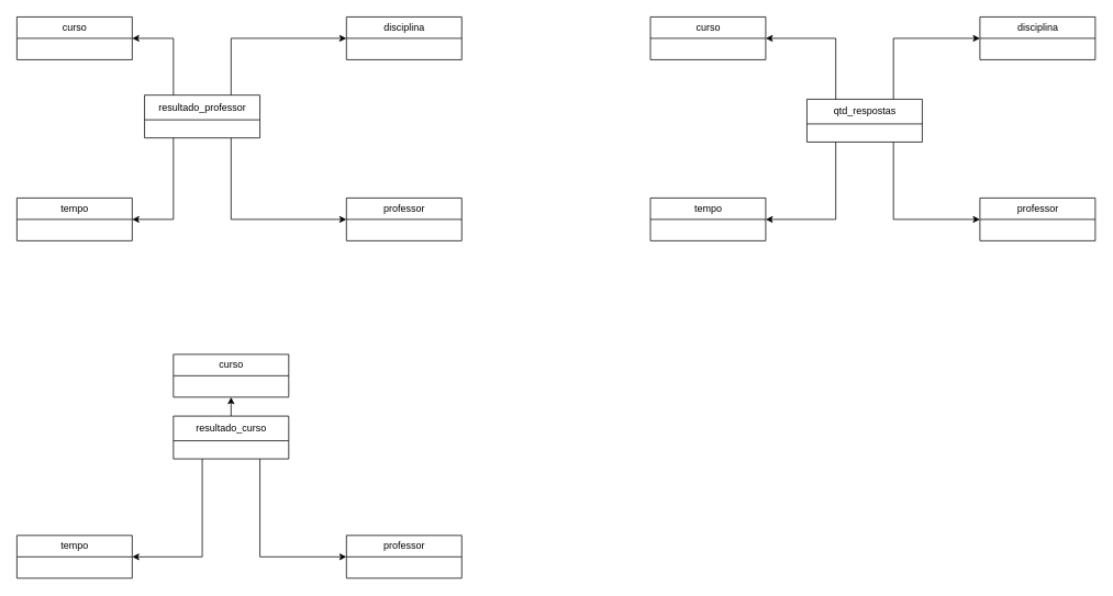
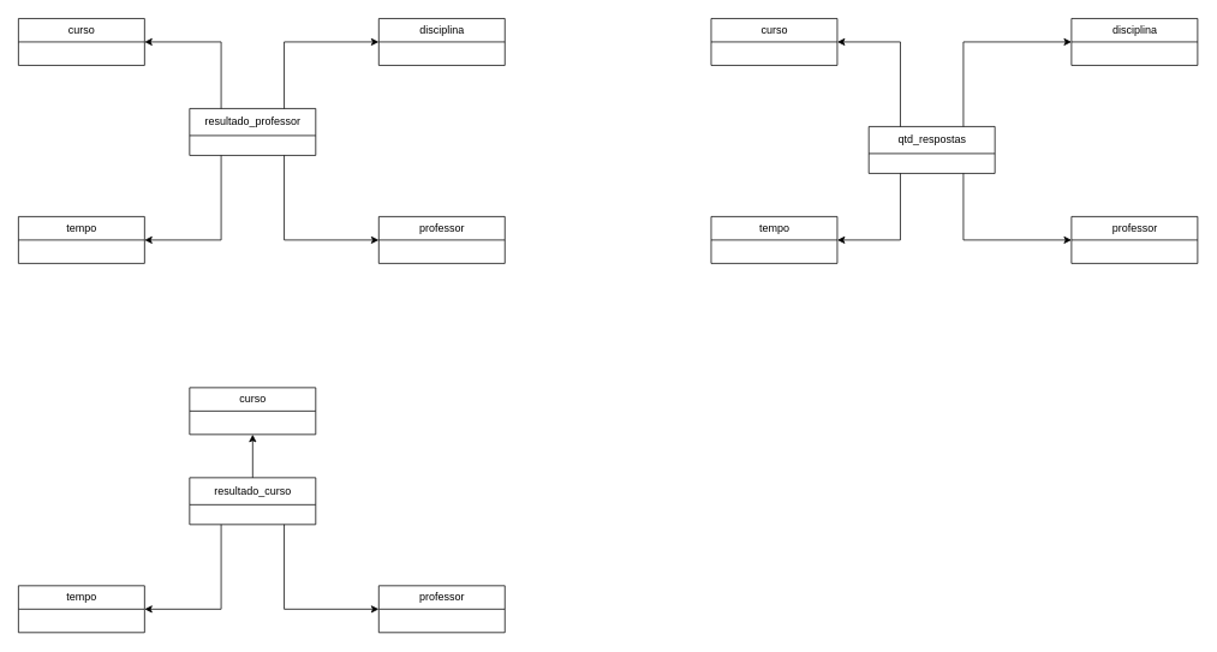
  <mxCell id="0" />
  <mxCell id="1" parent="0" />
  <mxCell id="2" value="curso" style="swimlane;fontStyle=0;childLayout=stackLayout;horizontal=1;startSize=26;fillColor=none;horizontalStack=0;resizeParent=1;resizeParentMax=0;resizeLast=0;collapsible=1;marginBottom=0;html=1;" vertex="1" parent="1"><mxGeometry x="20" y="20" width="140" height="52" as="geometry" /></mxCell>
  <mxCell id="3" style="edgeStyle=orthogonalEdgeStyle;rounded=0;orthogonalLoop=1;jettySize=auto;html=1;entryX=1;entryY=0.5;entryDx=0;entryDy=0;exitX=0.25;exitY=0;exitDx=0;exitDy=0;" edge="1" parent="1" source="7" target="2"><mxGeometry relative="1" as="geometry" /></mxCell>
  <mxCell id="4" style="edgeStyle=orthogonalEdgeStyle;rounded=0;orthogonalLoop=1;jettySize=auto;html=1;exitX=0.25;exitY=1;exitDx=0;exitDy=0;entryX=1;entryY=0.5;entryDx=0;entryDy=0;" edge="1" parent="1" source="7" target="10"><mxGeometry relative="1" as="geometry" /></mxCell>
  <mxCell id="5" style="edgeStyle=orthogonalEdgeStyle;rounded=0;orthogonalLoop=1;jettySize=auto;html=1;exitX=0.75;exitY=0;exitDx=0;exitDy=0;entryX=0;entryY=0.5;entryDx=0;entryDy=0;" edge="1" parent="1" source="7" target="8"><mxGeometry relative="1" as="geometry" /></mxCell>
  <mxCell id="6" style="edgeStyle=orthogonalEdgeStyle;rounded=0;orthogonalLoop=1;jettySize=auto;html=1;exitX=0.75;exitY=1;exitDx=0;exitDy=0;entryX=0;entryY=0.5;entryDx=0;entryDy=0;" edge="1" parent="1" source="7" target="9"><mxGeometry relative="1" as="geometry" /></mxCell>
- <mxCell id="7" value="resultado_professor" style="swimlane;fontStyle=0;childLayout=stackLayout;horizontal=1;startSize=30;fillColor=none;horizontalStack=0;resizeParent=1;resizeParentMax=0;resizeLast=0;collapsible=1;marginBottom=0;html=1;" vertex="1" parent="1"><mxGeometry x="175" y="115" width="140" height="52" as="geometry" /></mxCell>
+ <mxCell id="7" value="resultado_professor" style="swimlane;fontStyle=0;childLayout=stackLayout;horizontal=1;startSize=30;fillColor=none;horizontalStack=0;resizeParent=1;resizeParentMax=0;resizeLast=0;collapsible=1;marginBottom=0;html=1;" vertex="1" parent="1"><mxGeometry x="210" y="120" width="140" height="52" as="geometry" /></mxCell>
  <mxCell id="8" value="disciplina" style="swimlane;fontStyle=0;childLayout=stackLayout;horizontal=1;startSize=26;fillColor=none;horizontalStack=0;resizeParent=1;resizeParentMax=0;resizeLast=0;collapsible=1;marginBottom=0;html=1;" vertex="1" parent="1"><mxGeometry x="420" y="20" width="140" height="52" as="geometry" /></mxCell>
  <mxCell id="9" value="professor" style="swimlane;fontStyle=0;childLayout=stackLayout;horizontal=1;startSize=26;fillColor=none;horizontalStack=0;resizeParent=1;resizeParentMax=0;resizeLast=0;collapsible=1;marginBottom=0;html=1;" vertex="1" parent="1"><mxGeometry x="420" y="240" width="140" height="52" as="geometry" /></mxCell>
  <mxCell id="10" value="tempo" style="swimlane;fontStyle=0;childLayout=stackLayout;horizontal=1;startSize=26;fillColor=none;horizontalStack=0;resizeParent=1;resizeParentMax=0;resizeLast=0;collapsible=1;marginBottom=0;html=1;" vertex="1" parent="1"><mxGeometry x="20" y="240" width="140" height="52" as="geometry" /></mxCell>
  <mxCell id="11" value="curso" style="swimlane;fontStyle=0;childLayout=stackLayout;horizontal=1;startSize=26;fillColor=none;horizontalStack=0;resizeParent=1;resizeParentMax=0;resizeLast=0;collapsible=1;marginBottom=0;html=1;" vertex="1" parent="1"><mxGeometry x="210" y="430" width="140" height="52" as="geometry" /></mxCell>
  <mxCell id="12" style="edgeStyle=orthogonalEdgeStyle;rounded=0;orthogonalLoop=1;jettySize=auto;html=1;entryX=0.5;entryY=1;entryDx=0;entryDy=0;exitX=0.5;exitY=0;exitDx=0;exitDy=0;" edge="1" parent="1" source="15" target="11"><mxGeometry relative="1" as="geometry" /></mxCell>
  <mxCell id="13" style="edgeStyle=orthogonalEdgeStyle;rounded=0;orthogonalLoop=1;jettySize=auto;html=1;exitX=0.25;exitY=1;exitDx=0;exitDy=0;entryX=1;entryY=0.5;entryDx=0;entryDy=0;" edge="1" parent="1" source="15" target="17"><mxGeometry relative="1" as="geometry" /></mxCell>
  <mxCell id="14" style="edgeStyle=orthogonalEdgeStyle;rounded=0;orthogonalLoop=1;jettySize=auto;html=1;exitX=0.75;exitY=1;exitDx=0;exitDy=0;entryX=0;entryY=0.5;entryDx=0;entryDy=0;" edge="1" parent="1" source="15" target="16"><mxGeometry relative="1" as="geometry" /></mxCell>
- <mxCell id="15" value="resultado_curso" style="swimlane;fontStyle=0;childLayout=stackLayout;horizontal=1;startSize=30;fillColor=none;horizontalStack=0;resizeParent=1;resizeParentMax=0;resizeLast=0;collapsible=1;marginBottom=0;html=1;" vertex="1" parent="1"><mxGeometry x="210" y="505" width="140" height="52" as="geometry" /></mxCell>
+ <mxCell id="15" value="resultado_curso" style="swimlane;fontStyle=0;childLayout=stackLayout;horizontal=1;startSize=30;fillColor=none;horizontalStack=0;resizeParent=1;resizeParentMax=0;resizeLast=0;collapsible=1;marginBottom=0;html=1;" vertex="1" parent="1"><mxGeometry x="210" y="530" width="140" height="52" as="geometry" /></mxCell>
  <mxCell id="16" value="professor" style="swimlane;fontStyle=0;childLayout=stackLayout;horizontal=1;startSize=26;fillColor=none;horizontalStack=0;resizeParent=1;resizeParentMax=0;resizeLast=0;collapsible=1;marginBottom=0;html=1;" vertex="1" parent="1"><mxGeometry x="420" y="650" width="140" height="52" as="geometry" /></mxCell>
  <mxCell id="17" value="tempo" style="swimlane;fontStyle=0;childLayout=stackLayout;horizontal=1;startSize=26;fillColor=none;horizontalStack=0;resizeParent=1;resizeParentMax=0;resizeLast=0;collapsible=1;marginBottom=0;html=1;" vertex="1" parent="1"><mxGeometry x="20" y="650" width="140" height="52" as="geometry" /></mxCell>
  <mxCell id="18" value="curso" style="swimlane;fontStyle=0;childLayout=stackLayout;horizontal=1;startSize=26;fillColor=none;horizontalStack=0;resizeParent=1;resizeParentMax=0;resizeLast=0;collapsible=1;marginBottom=0;html=1;" vertex="1" parent="1"><mxGeometry x="789" y="20" width="140" height="52" as="geometry" /></mxCell>
  <mxCell id="19" style="edgeStyle=orthogonalEdgeStyle;rounded=0;orthogonalLoop=1;jettySize=auto;html=1;entryX=1;entryY=0.5;entryDx=0;entryDy=0;exitX=0.25;exitY=0;exitDx=0;exitDy=0;" edge="1" parent="1" source="23" target="18"><mxGeometry relative="1" as="geometry" /></mxCell>
  <mxCell id="20" style="edgeStyle=orthogonalEdgeStyle;rounded=0;orthogonalLoop=1;jettySize=auto;html=1;exitX=0.25;exitY=1;exitDx=0;exitDy=0;entryX=1;entryY=0.5;entryDx=0;entryDy=0;" edge="1" parent="1" source="23" target="26"><mxGeometry relative="1" as="geometry" /></mxCell>
  <mxCell id="21" style="edgeStyle=orthogonalEdgeStyle;rounded=0;orthogonalLoop=1;jettySize=auto;html=1;exitX=0.75;exitY=0;exitDx=0;exitDy=0;entryX=0;entryY=0.5;entryDx=0;entryDy=0;" edge="1" parent="1" source="23" target="24"><mxGeometry relative="1" as="geometry" /></mxCell>
  <mxCell id="22" style="edgeStyle=orthogonalEdgeStyle;rounded=0;orthogonalLoop=1;jettySize=auto;html=1;exitX=0.75;exitY=1;exitDx=0;exitDy=0;entryX=0;entryY=0.5;entryDx=0;entryDy=0;" edge="1" parent="1" source="23" target="25"><mxGeometry relative="1" as="geometry" /></mxCell>
- <mxCell id="23" value="qtd_respostas" style="swimlane;fontStyle=0;childLayout=stackLayout;horizontal=1;startSize=30;fillColor=none;horizontalStack=0;resizeParent=1;resizeParentMax=0;resizeLast=0;collapsible=1;marginBottom=0;html=1;" vertex="1" parent="1"><mxGeometry x="979" y="120" width="140" height="52" as="geometry" /></mxCell>
+ <mxCell id="23" value="qtd_respostas" style="swimlane;fontStyle=0;childLayout=stackLayout;horizontal=1;startSize=30;fillColor=none;horizontalStack=0;resizeParent=1;resizeParentMax=0;resizeLast=0;collapsible=1;marginBottom=0;html=1;" vertex="1" parent="1"><mxGeometry x="964" y="140" width="140" height="52" as="geometry" /></mxCell>
  <mxCell id="24" value="disciplina" style="swimlane;fontStyle=0;childLayout=stackLayout;horizontal=1;startSize=26;fillColor=none;horizontalStack=0;resizeParent=1;resizeParentMax=0;resizeLast=0;collapsible=1;marginBottom=0;html=1;" vertex="1" parent="1"><mxGeometry x="1189" y="20" width="140" height="52" as="geometry" /></mxCell>
  <mxCell id="25" value="professor" style="swimlane;fontStyle=0;childLayout=stackLayout;horizontal=1;startSize=26;fillColor=none;horizontalStack=0;resizeParent=1;resizeParentMax=0;resizeLast=0;collapsible=1;marginBottom=0;html=1;" vertex="1" parent="1"><mxGeometry x="1189" y="240" width="140" height="52" as="geometry" /></mxCell>
  <mxCell id="26" value="tempo" style="swimlane;fontStyle=0;childLayout=stackLayout;horizontal=1;startSize=26;fillColor=none;horizontalStack=0;resizeParent=1;resizeParentMax=0;resizeLast=0;collapsible=1;marginBottom=0;html=1;" vertex="1" parent="1"><mxGeometry x="789" y="240" width="140" height="52" as="geometry" /></mxCell>
